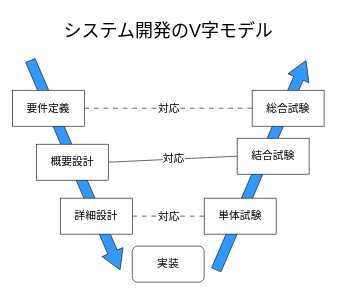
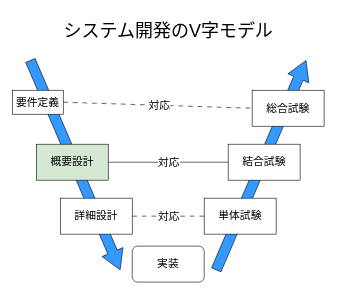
  <mxCell id="0" />
  <mxCell id="1" parent="0" />
  <mxCell id="2" value="" style="shape=flexArrow;endArrow=classic;html=1;width=17;endSize=10.4;fillColor=#3399FF;" edge="1" parent="1"><mxGeometry width="50" height="50" relative="1" as="geometry"><mxPoint x="360" y="450" as="sourcePoint" /><mxPoint x="510" y="100" as="targetPoint" /></mxGeometry></mxCell>
  <mxCell id="3" value="" style="shape=flexArrow;endArrow=classic;html=1;width=17;endSize=10.4;fillColor=#3399FF;" edge="1" parent="1"><mxGeometry width="50" height="50" relative="1" as="geometry"><mxPoint x="50" y="100" as="sourcePoint" /><mxPoint x="200" y="450" as="targetPoint" /></mxGeometry></mxCell>
  <mxCell id="4" style="edgeStyle=none;html=1;exitX=1;exitY=0.5;exitDx=0;exitDy=0;entryX=0;entryY=0.5;entryDx=0;entryDy=0;fontSize=18;endArrow=none;endFill=0;fillColor=#3399FF;dashed=1;dashPattern=8 8;" edge="1" parent="1" source="6" target="14"><mxGeometry relative="1" as="geometry" /></mxCell>
  <mxCell id="5" value="対応" style="edgeLabel;html=1;align=center;verticalAlign=middle;resizable=0;points=[];fontSize=18;" vertex="1" connectable="0" parent="4"><mxGeometry x="0.143" y="-1" relative="1" as="geometry"><mxPoint x="-20" y="-1" as="offset" /></mxGeometry></mxCell>
- <mxCell id="6" value="&lt;font style=&quot;font-size: 18px;&quot;&gt;要件定義&lt;/font&gt;" style="rounded=0;whiteSpace=wrap;html=1;" vertex="1" parent="1"><mxGeometry x="20" y="150" width="120" height="60" as="geometry" /></mxCell>
+ <mxCell id="6" value="&lt;font style=&quot;font-size: 18px;&quot;&gt;要件定義&lt;/font&gt;" style="rounded=0;whiteSpace=wrap;html=1;" vertex="1" parent="1"><mxGeometry x="20" y="150" width="85" height="40" as="geometry" /></mxCell>
  <mxCell id="7" style="edgeStyle=none;html=1;exitX=1;exitY=0.5;exitDx=0;exitDy=0;entryX=0;entryY=0.5;entryDx=0;entryDy=0;fontSize=18;endArrow=none;endFill=0;fillColor=#3399FF;dashed=0;dashPattern=8 8;" edge="1" parent="1" source="9" target="15"><mxGeometry relative="1" as="geometry" /></mxCell>
  <mxCell id="8" value="対応" style="edgeLabel;html=1;align=center;verticalAlign=middle;resizable=0;points=[];fontSize=18;" vertex="1" connectable="0" parent="7"><mxGeometry x="0.14" y="-1" relative="1" as="geometry"><mxPoint x="-14" y="-1" as="offset" /></mxGeometry></mxCell>
- <mxCell id="9" value="&lt;font style=&quot;font-size: 18px;&quot;&gt;概要設計&lt;/font&gt;" style="rounded=0;whiteSpace=wrap;html=1;" vertex="1" parent="1"><mxGeometry x="60" y="240" width="120" height="60" as="geometry" /></mxCell>
+ <mxCell id="9" value="&lt;font style=&quot;font-size: 18px;&quot;&gt;概要設計&lt;/font&gt;" style="rounded=0;whiteSpace=wrap;html=1;fillColor=#d5e8d4;" vertex="1" parent="1"><mxGeometry x="60" y="240" width="120" height="60" as="geometry" /></mxCell>
  <mxCell id="10" style="edgeStyle=none;html=1;exitX=1;exitY=0.5;exitDx=0;exitDy=0;entryX=0;entryY=0.5;entryDx=0;entryDy=0;fontSize=18;endArrow=none;endFill=0;fillColor=#3399FF;dashed=1;dashPattern=8 8;" edge="1" parent="1" source="12" target="16"><mxGeometry relative="1" as="geometry" /></mxCell>
  <mxCell id="11" value="対応" style="edgeLabel;html=1;align=center;verticalAlign=middle;resizable=0;points=[];fontSize=18;" vertex="1" connectable="0" parent="10"><mxGeometry x="0.2" y="1" relative="1" as="geometry"><mxPoint x="-12" y="1" as="offset" /></mxGeometry></mxCell>
  <mxCell id="12" value="&lt;font style=&quot;font-size: 18px;&quot;&gt;詳細設計&lt;/font&gt;" style="rounded=0;whiteSpace=wrap;html=1;" vertex="1" parent="1"><mxGeometry x="100" y="330" width="120" height="60" as="geometry" /></mxCell>
  <mxCell id="13" value="&lt;font style=&quot;font-size: 18px;&quot;&gt;実装&lt;/font&gt;" style="whiteSpace=wrap;html=1;rounded=1;" vertex="1" parent="1"><mxGeometry x="220" y="410" width="120" height="60" as="geometry" /></mxCell>
  <mxCell id="14" value="&lt;font style=&quot;font-size: 18px;&quot;&gt;総合試験&lt;/font&gt;" style="rounded=0;whiteSpace=wrap;html=1;" vertex="1" parent="1"><mxGeometry x="420" y="150" width="120" height="60" as="geometry" /></mxCell>
- <mxCell id="15" value="&lt;font style=&quot;font-size: 18px;&quot;&gt;結合試験&lt;/font&gt;" style="rounded=0;whiteSpace=wrap;html=1;" vertex="1" parent="1"><mxGeometry x="395" y="230" width="120" height="60" as="geometry" /></mxCell>
+ <mxCell id="15" value="&lt;font style=&quot;font-size: 18px;&quot;&gt;結合試験&lt;/font&gt;" style="rounded=0;whiteSpace=wrap;html=1;" vertex="1" parent="1"><mxGeometry x="380" y="240" width="120" height="60" as="geometry" /></mxCell>
  <mxCell id="16" value="&lt;font style=&quot;font-size: 18px;&quot;&gt;単体試験&lt;/font&gt;" style="rounded=0;whiteSpace=wrap;html=1;" vertex="1" parent="1"><mxGeometry x="340" y="330" width="120" height="60" as="geometry" /></mxCell>
  <mxCell id="17" value="&lt;font style=&quot;font-size: 30px;&quot;&gt;システム開発のV字モデル&lt;/font&gt;" style="text;html=1;strokeColor=none;fillColor=none;align=center;verticalAlign=middle;whiteSpace=wrap;rounded=0;fontSize=18;" vertex="1" parent="1"><mxGeometry x="97.5" width="365" height="60" as="geometry" y="20" /></mxCell>
